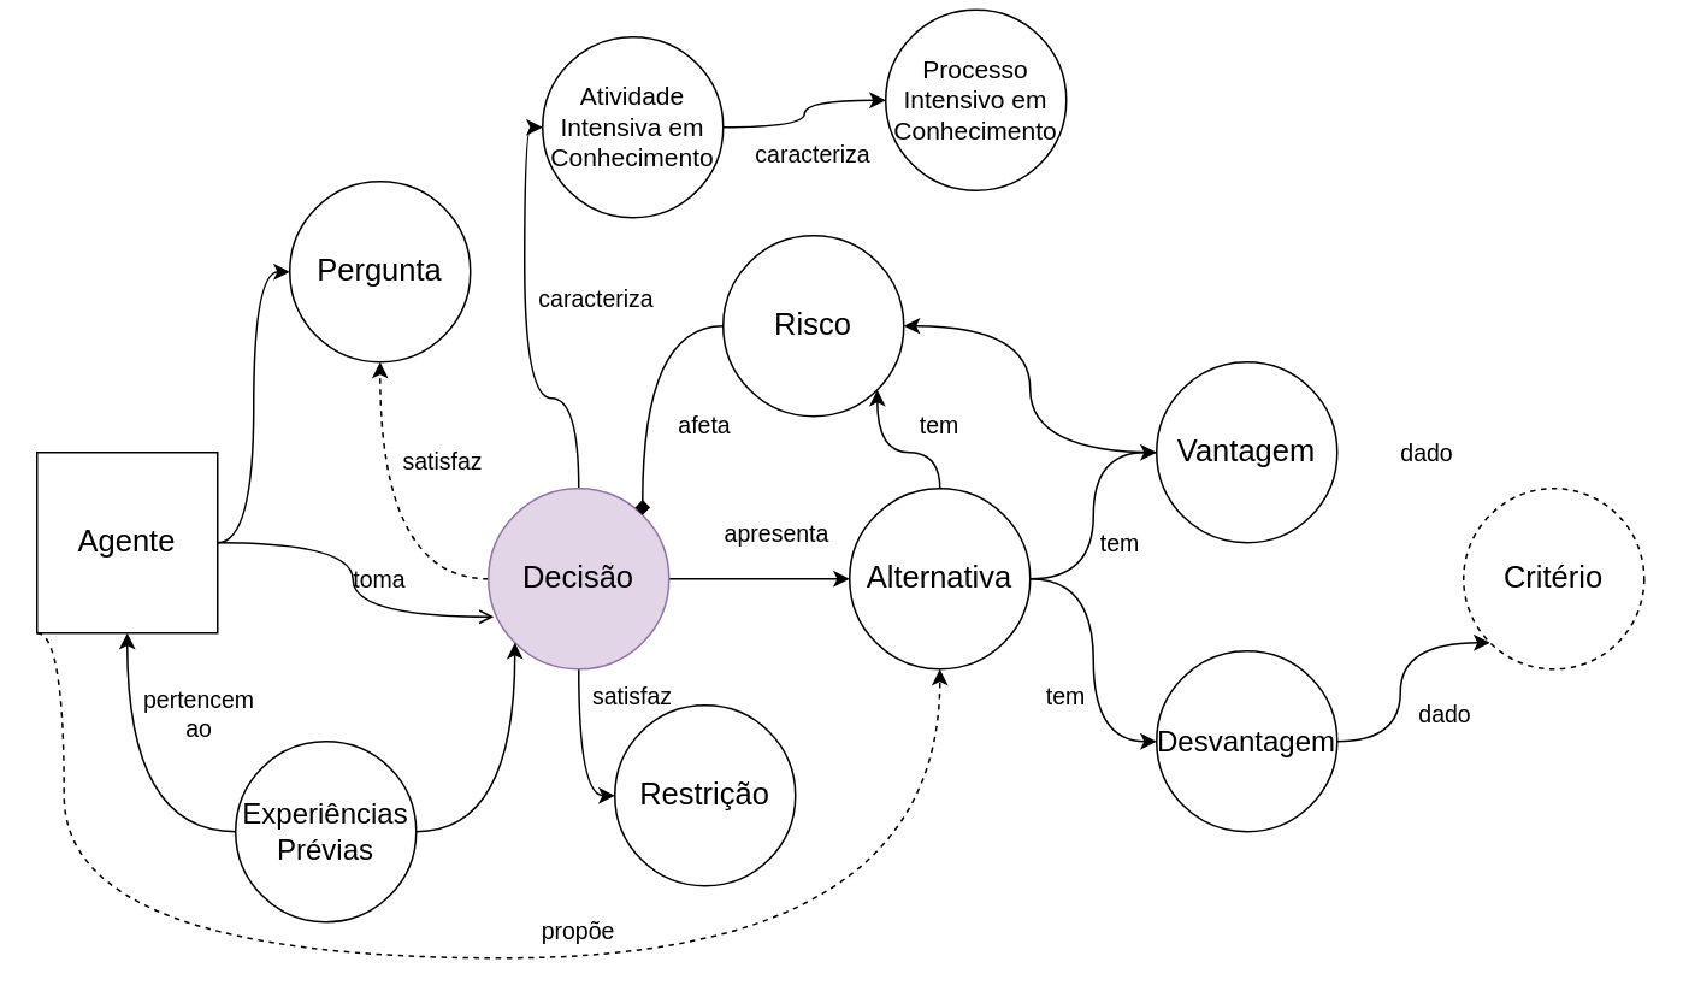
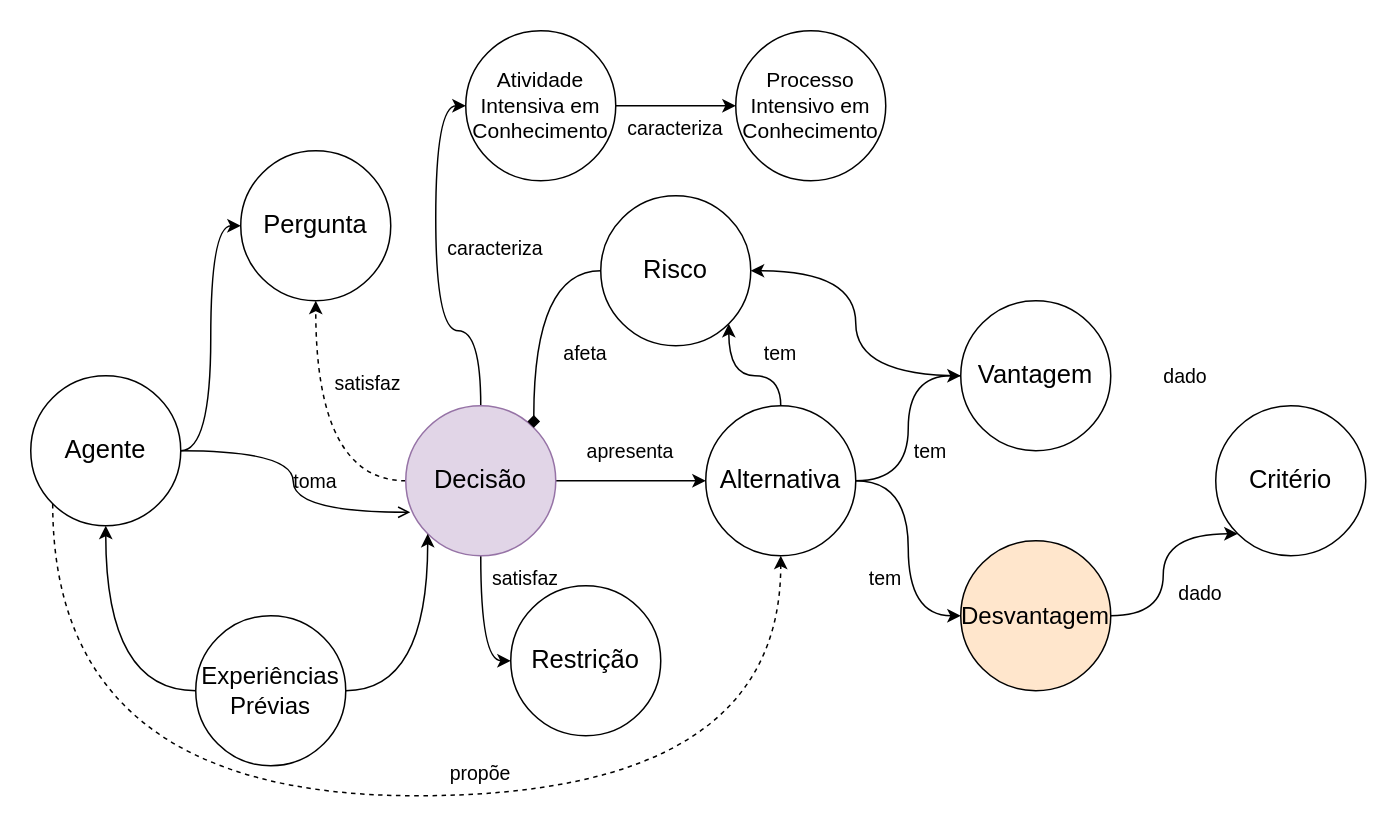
  <mxCell id="0" />
  <mxCell id="1" parent="0" />
  <mxCell id="2" style="edgeStyle=orthogonalEdgeStyle;curved=1;rounded=0;orthogonalLoop=1;jettySize=auto;html=1;entryX=0.5;entryY=1;entryDx=0;entryDy=0;fontSize=17;dashed=1;" edge="1" parent="1" source="6" target="13"><mxGeometry relative="1" as="geometry" /></mxCell>
  <mxCell id="3" style="edgeStyle=orthogonalEdgeStyle;curved=1;rounded=0;orthogonalLoop=1;jettySize=auto;html=1;entryX=0;entryY=0.5;entryDx=0;entryDy=0;fontSize=16;" edge="1" parent="1" source="6" target="21"><mxGeometry relative="1" as="geometry" /></mxCell>
  <mxCell id="4" style="edgeStyle=orthogonalEdgeStyle;curved=1;rounded=0;orthogonalLoop=1;jettySize=auto;html=1;entryX=0;entryY=0.5;entryDx=0;entryDy=0;fontSize=14;" edge="1" parent="1" source="6" target="38"><mxGeometry relative="1" as="geometry"><Array as="points"><mxPoint x="320" y="220" /><mxPoint x="290" y="220" /><mxPoint x="290" y="70" /></Array></mxGeometry></mxCell>
  <mxCell id="5" style="edgeStyle=orthogonalEdgeStyle;curved=1;rounded=0;orthogonalLoop=1;jettySize=auto;html=1;entryX=0;entryY=0.5;entryDx=0;entryDy=0;fontSize=14;" edge="1" parent="1" source="6" target="42"><mxGeometry relative="1" as="geometry" /></mxCell>
  <mxCell id="6" value="&lt;font style=&quot;font-size: 17px;&quot;&gt;Decisão&lt;/font&gt;" style="ellipse;whiteSpace=wrap;html=1;aspect=fixed;fillColor=#e1d5e7;strokeColor=#9673a6;" vertex="1" parent="1"><mxGeometry x="270" y="270" width="100" height="100" as="geometry" /></mxCell>
  <mxCell id="7" style="edgeStyle=orthogonalEdgeStyle;curved=1;rounded=0;orthogonalLoop=1;jettySize=auto;html=1;entryX=0;entryY=1;entryDx=0;entryDy=0;fontSize=17;" edge="1" parent="1" source="9" target="6"><mxGeometry relative="1" as="geometry" /></mxCell>
  <mxCell id="8" style="edgeStyle=orthogonalEdgeStyle;curved=1;rounded=0;orthogonalLoop=1;jettySize=auto;html=1;entryX=0.5;entryY=1;entryDx=0;entryDy=0;fontSize=13;" edge="1" parent="1" source="9" target="12"><mxGeometry relative="1" as="geometry" /></mxCell>
  <mxCell id="9" value="&lt;font style=&quot;font-size: 16px;&quot;&gt;Experiências&lt;br&gt;Prévias&lt;/font&gt;" style="ellipse;whiteSpace=wrap;html=1;aspect=fixed;" vertex="1" parent="1"><mxGeometry x="130" y="410" width="100" height="100" as="geometry" /></mxCell>
  <mxCell id="10" style="edgeStyle=orthogonalEdgeStyle;curved=1;rounded=0;orthogonalLoop=1;jettySize=auto;html=1;entryX=0;entryY=0.5;entryDx=0;entryDy=0;fontSize=13;" edge="1" parent="1" source="12" target="13"><mxGeometry relative="1" as="geometry" /></mxCell>
  <mxCell id="11" style="edgeStyle=orthogonalEdgeStyle;curved=1;rounded=0;orthogonalLoop=1;jettySize=auto;html=1;entryX=0.03;entryY=0.71;entryDx=0;entryDy=0;entryPerimeter=0;fontSize=16;endArrow=open;" edge="1" parent="1" source="12" target="6"><mxGeometry relative="1" as="geometry" /></mxCell>
- <mxCell id="12" value="&lt;font style=&quot;font-size: 17px;&quot;&gt;Agente&lt;/font&gt;" style="whiteSpace=wrap;html=1;aspect=fixed;rounded=0;" vertex="1" parent="1"><mxGeometry x="20" y="250" width="100" height="100" as="geometry" /></mxCell>
+ <mxCell id="12" value="&lt;font style=&quot;font-size: 17px;&quot;&gt;Agente&lt;/font&gt;" style="ellipse;whiteSpace=wrap;html=1;aspect=fixed;" vertex="1" parent="1"><mxGeometry x="20" y="250" width="100" height="100" as="geometry" /></mxCell>
  <mxCell id="13" value="&lt;span style=&quot;font-size: 17px;&quot;&gt;Pergunta&lt;/span&gt;" style="ellipse;whiteSpace=wrap;html=1;aspect=fixed;" vertex="1" parent="1"><mxGeometry x="160" y="100" width="100" height="100" as="geometry" /></mxCell>
  <mxCell id="14" value="&lt;font style=&quot;font-size: 13px;&quot;&gt;satisfaz&lt;/font&gt;" style="text;html=1;strokeColor=none;fillColor=none;align=center;verticalAlign=middle;whiteSpace=wrap;rounded=0;fontSize=17;" vertex="1" parent="1"><mxGeometry x="215" y="240" width="60" height="30" as="geometry" /></mxCell>
  <mxCell id="15" value="toma" style="text;html=1;strokeColor=none;fillColor=none;align=center;verticalAlign=middle;whiteSpace=wrap;rounded=0;fontSize=13;" vertex="1" parent="1"><mxGeometry x="180" y="305" width="60" height="30" as="geometry" /></mxCell>
- <mxCell id="16" value="pertencem ao" style="text;html=1;strokeColor=none;fillColor=none;align=center;verticalAlign=middle;whiteSpace=wrap;rounded=0;fontSize=13;" vertex="1" parent="1"><mxGeometry x="80" y="380" width="60" height="30" as="geometry" /></mxCell>
  <mxCell id="17" style="edgeStyle=orthogonalEdgeStyle;curved=1;rounded=0;orthogonalLoop=1;jettySize=auto;html=1;entryX=0;entryY=0.5;entryDx=0;entryDy=0;fontSize=16;" edge="1" parent="1" source="21" target="27"><mxGeometry relative="1" as="geometry" /></mxCell>
  <mxCell id="18" style="edgeStyle=orthogonalEdgeStyle;curved=1;rounded=0;orthogonalLoop=1;jettySize=auto;html=1;entryX=0;entryY=0.5;entryDx=0;entryDy=0;fontSize=16;" edge="1" parent="1" source="21" target="25"><mxGeometry relative="1" as="geometry" /></mxCell>
  <mxCell id="19" style="edgeStyle=orthogonalEdgeStyle;curved=1;rounded=0;orthogonalLoop=1;jettySize=auto;html=1;entryX=1;entryY=1;entryDx=0;entryDy=0;fontSize=16;" edge="1" parent="1" source="21" target="23"><mxGeometry relative="1" as="geometry" /></mxCell>
  <mxCell id="20" style="edgeStyle=orthogonalEdgeStyle;curved=1;rounded=0;orthogonalLoop=1;jettySize=auto;html=1;fontSize=16;exitX=0;exitY=1;exitDx=0;exitDy=0;dashed=1;" edge="1" parent="1" source="12" target="21"><mxGeometry relative="1" as="geometry"><Array as="points"><mxPoint x="35" y="530" /><mxPoint x="520" y="530" /></Array></mxGeometry></mxCell>
  <mxCell id="21" value="&lt;font style=&quot;font-size: 17px;&quot;&gt;Alternativa&lt;/font&gt;" style="ellipse;whiteSpace=wrap;html=1;aspect=fixed;" vertex="1" parent="1"><mxGeometry x="470" y="270" width="100" height="100" as="geometry" /></mxCell>
  <mxCell id="22" style="edgeStyle=orthogonalEdgeStyle;curved=1;rounded=0;orthogonalLoop=1;jettySize=auto;html=1;entryX=1;entryY=0;entryDx=0;entryDy=0;fontSize=16;endArrow=diamond;" edge="1" parent="1" source="23" target="6"><mxGeometry relative="1" as="geometry" /></mxCell>
  <mxCell id="23" value="&lt;font style=&quot;font-size: 17px;&quot;&gt;Risco&lt;/font&gt;" style="ellipse;whiteSpace=wrap;html=1;aspect=fixed;" vertex="1" parent="1"><mxGeometry x="400" y="130" width="100" height="100" as="geometry" /></mxCell>
  <mxCell id="24" style="edgeStyle=orthogonalEdgeStyle;curved=1;rounded=0;orthogonalLoop=1;jettySize=auto;html=1;fontSize=16;" edge="1" parent="1" source="25" target="23"><mxGeometry relative="1" as="geometry" /></mxCell>
  <mxCell id="25" value="&lt;font style=&quot;font-size: 17px;&quot;&gt;Vantagem&lt;/font&gt;" style="ellipse;whiteSpace=wrap;html=1;aspect=fixed;" vertex="1" parent="1"><mxGeometry x="640" y="200" width="100" height="100" as="geometry" /></mxCell>
  <mxCell id="26" style="edgeStyle=orthogonalEdgeStyle;curved=1;rounded=0;orthogonalLoop=1;jettySize=auto;html=1;entryX=0;entryY=1;entryDx=0;entryDy=0;fontSize=16;" edge="1" parent="1" source="27" target="28"><mxGeometry relative="1" as="geometry" /></mxCell>
- <mxCell id="27" value="&lt;font style=&quot;font-size: 16px;&quot;&gt;Desvantagem&lt;/font&gt;" style="ellipse;whiteSpace=wrap;html=1;aspect=fixed;" vertex="1" parent="1"><mxGeometry x="640" y="360" width="100" height="100" as="geometry" /></mxCell>
- <mxCell id="28" value="&lt;font style=&quot;font-size: 17px;&quot;&gt;Critério&lt;/font&gt;" style="ellipse;whiteSpace=wrap;html=1;aspect=fixed;dashed=1;" vertex="1" parent="1"><mxGeometry x="810" y="270" width="100" height="100" as="geometry" /></mxCell>
+ <mxCell id="27" value="&lt;font style=&quot;font-size: 16px;&quot;&gt;Desvantagem&lt;/font&gt;" style="ellipse;whiteSpace=wrap;html=1;aspect=fixed;fillColor=#ffe6cc;" vertex="1" parent="1"><mxGeometry x="640" y="360" width="100" height="100" as="geometry" /></mxCell>
+ <mxCell id="28" value="&lt;font style=&quot;font-size: 17px;&quot;&gt;Critério&lt;/font&gt;" style="ellipse;whiteSpace=wrap;html=1;aspect=fixed;" vertex="1" parent="1"><mxGeometry x="810" y="270" width="100" height="100" as="geometry" /></mxCell>
  <mxCell id="29" value="&lt;font style=&quot;font-size: 13px;&quot;&gt;tem&lt;/font&gt;" style="text;html=1;strokeColor=none;fillColor=none;align=center;verticalAlign=middle;whiteSpace=wrap;rounded=0;fontSize=17;" vertex="1" parent="1"><mxGeometry x="590" y="285" width="60" height="30" as="geometry" /></mxCell>
  <mxCell id="30" value="&lt;font style=&quot;font-size: 13px;&quot;&gt;tem&lt;/font&gt;" style="text;html=1;strokeColor=none;fillColor=none;align=center;verticalAlign=middle;whiteSpace=wrap;rounded=0;fontSize=17;" vertex="1" parent="1"><mxGeometry x="560" y="370" width="60" height="30" as="geometry" /></mxCell>
  <mxCell id="31" value="&lt;font style=&quot;font-size: 13px;&quot;&gt;dado&lt;/font&gt;" style="text;html=1;strokeColor=none;fillColor=none;align=center;verticalAlign=middle;whiteSpace=wrap;rounded=0;fontSize=17;" vertex="1" parent="1"><mxGeometry x="770" y="380" width="60" height="30" as="geometry" /></mxCell>
  <mxCell id="32" value="&lt;font style=&quot;font-size: 13px;&quot;&gt;dado&lt;/font&gt;" style="text;html=1;strokeColor=none;fillColor=none;align=center;verticalAlign=middle;whiteSpace=wrap;rounded=0;fontSize=17;" vertex="1" parent="1"><mxGeometry x="760" y="235" width="60" height="30" as="geometry" /></mxCell>
- <mxCell id="33" value="&lt;font style=&quot;font-size: 13px;&quot;&gt;apresenta&lt;/font&gt;" style="text;html=1;strokeColor=none;fillColor=none;align=center;verticalAlign=middle;whiteSpace=wrap;rounded=0;fontSize=17;" vertex="1" parent="1"><mxGeometry x="400" y="280" width="60" height="30" as="geometry" /></mxCell>
+ <mxCell id="33" value="&lt;font style=&quot;font-size: 13px;&quot;&gt;apresenta&lt;/font&gt;" style="text;html=1;strokeColor=none;fillColor=none;align=center;verticalAlign=middle;whiteSpace=wrap;rounded=0;fontSize=17;" vertex="1" parent="1"><mxGeometry x="390" y="285" width="60" height="30" as="geometry" /></mxCell>
  <mxCell id="34" value="&lt;font style=&quot;font-size: 13px;&quot;&gt;tem&lt;/font&gt;" style="text;html=1;strokeColor=none;fillColor=none;align=center;verticalAlign=middle;whiteSpace=wrap;rounded=0;fontSize=17;" vertex="1" parent="1"><mxGeometry x="490" y="220" width="60" height="30" as="geometry" /></mxCell>
  <mxCell id="35" value="&lt;font style=&quot;font-size: 13px;&quot;&gt;afeta&lt;/font&gt;" style="text;html=1;strokeColor=none;fillColor=none;align=center;verticalAlign=middle;whiteSpace=wrap;rounded=0;fontSize=17;" vertex="1" parent="1"><mxGeometry x="360" y="220" width="60" height="30" as="geometry" /></mxCell>
  <mxCell id="36" value="propõe" style="text;html=1;strokeColor=none;fillColor=none;align=center;verticalAlign=middle;whiteSpace=wrap;rounded=0;fontSize=13;" vertex="1" parent="1"><mxGeometry x="290" y="500" width="60" height="30" as="geometry" /></mxCell>
  <mxCell id="37" style="edgeStyle=orthogonalEdgeStyle;curved=1;rounded=0;orthogonalLoop=1;jettySize=auto;html=1;entryX=0;entryY=0.5;entryDx=0;entryDy=0;fontSize=14;" edge="1" parent="1" source="38" target="40"><mxGeometry relative="1" as="geometry" /></mxCell>
- <mxCell id="38" value="&lt;font style=&quot;font-size: 14px;&quot;&gt;Atividade&lt;br&gt;Intensiva em&lt;br&gt;Conhecimento&lt;br&gt;&lt;/font&gt;" style="ellipse;whiteSpace=wrap;html=1;aspect=fixed;" vertex="1" parent="1"><mxGeometry x="300" y="20" width="100" height="100" as="geometry" /></mxCell>
+ <mxCell id="38" value="&lt;font style=&quot;font-size: 14px;&quot;&gt;Atividade&lt;br&gt;Intensiva em&lt;br&gt;Conhecimento&lt;br&gt;&lt;/font&gt;" style="ellipse;whiteSpace=wrap;html=1;aspect=fixed;" vertex="1" parent="1"><mxGeometry x="310" y="20" width="100" height="100" as="geometry" /></mxCell>
  <mxCell id="39" value="&lt;font style=&quot;font-size: 13px;&quot;&gt;caracteriza&lt;/font&gt;" style="text;html=1;strokeColor=none;fillColor=none;align=center;verticalAlign=middle;whiteSpace=wrap;rounded=0;fontSize=17;" vertex="1" parent="1"><mxGeometry x="300" y="150" width="60" height="30" as="geometry" /></mxCell>
- <mxCell id="40" value="&lt;font style=&quot;font-size: 14px;&quot;&gt;Processo&lt;br&gt;Intensivo em&lt;br&gt;Conhecimento&lt;br&gt;&lt;/font&gt;" style="ellipse;whiteSpace=wrap;html=1;aspect=fixed;" vertex="1" parent="1"><mxGeometry x="490" y="5" width="100" height="100" as="geometry" /></mxCell>
+ <mxCell id="40" value="&lt;font style=&quot;font-size: 14px;&quot;&gt;Processo&lt;br&gt;Intensivo em&lt;br&gt;Conhecimento&lt;br&gt;&lt;/font&gt;" style="ellipse;whiteSpace=wrap;html=1;aspect=fixed;" vertex="1" parent="1"><mxGeometry x="490" y="20" width="100" height="100" as="geometry" /></mxCell>
  <mxCell id="41" value="&lt;font style=&quot;font-size: 13px;&quot;&gt;caracteriza&lt;/font&gt;" style="text;html=1;strokeColor=none;fillColor=none;align=center;verticalAlign=middle;whiteSpace=wrap;rounded=0;fontSize=17;" vertex="1" parent="1"><mxGeometry x="420" y="70" width="60" height="30" as="geometry" /></mxCell>
  <mxCell id="42" value="&lt;font style=&quot;font-size: 17px;&quot;&gt;Restrição&lt;/font&gt;" style="ellipse;whiteSpace=wrap;html=1;aspect=fixed;" vertex="1" parent="1"><mxGeometry x="340" y="390" width="100" height="100" as="geometry" /></mxCell>
  <mxCell id="43" value="&lt;font style=&quot;font-size: 13px;&quot;&gt;satisfaz&lt;/font&gt;" style="text;html=1;strokeColor=none;fillColor=none;align=center;verticalAlign=middle;whiteSpace=wrap;rounded=0;fontSize=17;" vertex="1" parent="1"><mxGeometry x="320" y="370" width="60" height="30" as="geometry" /></mxCell>
